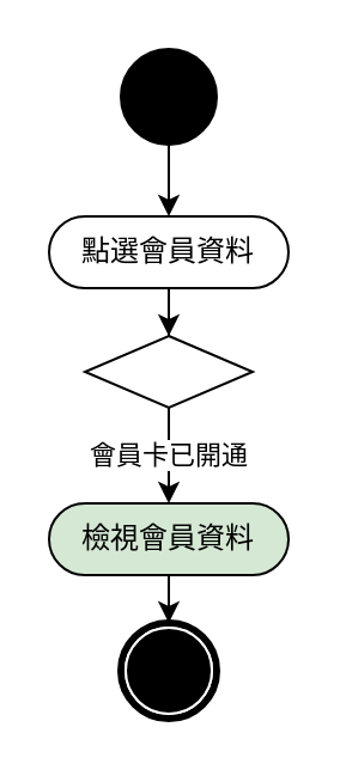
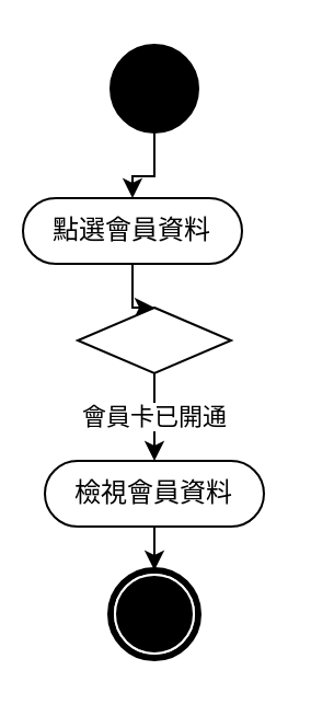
  <mxCell id="0" />
  <mxCell id="1" parent="0" />
  <mxCell id="2" style="edgeStyle=orthogonalEdgeStyle;rounded=0;orthogonalLoop=1;jettySize=auto;html=1;entryX=0.5;entryY=0;entryDx=0;entryDy=0;" parent="1" source="3" target="7" edge="1"><mxGeometry relative="1" as="geometry"><mxPoint x="69.5" y="50" as="targetPoint" /></mxGeometry></mxCell>
  <mxCell id="3" value="" style="ellipse;whiteSpace=wrap;html=1;rounded=0;shadow=0;comic=0;labelBackgroundColor=none;strokeWidth=1;fillColor=#000000;fontFamily=Verdana;fontSize=12;align=center;" parent="1" vertex="1"><mxGeometry x="50" y="20" width="40" height="40" as="geometry" /></mxCell>
  <mxCell id="4" style="edgeStyle=orthogonalEdgeStyle;rounded=0;orthogonalLoop=1;jettySize=auto;html=1;entryX=0.5;entryY=0;entryDx=0;entryDy=0;" parent="1" source="5" target="8" edge="1"><mxGeometry relative="1" as="geometry"><mxPoint x="69.5" y="270" as="targetPoint" /></mxGeometry></mxCell>
- <mxCell id="5" value="檢視會員資料" style="rounded=1;whiteSpace=wrap;html=1;shadow=0;comic=0;labelBackgroundColor=none;strokeWidth=1;fontFamily=Verdana;fontSize=12;align=center;arcSize=50;fillColor=#d5e8d4;" parent="1" vertex="1"><mxGeometry x="20" y="210" width="100" height="30" as="geometry" /></mxCell>
+ <mxCell id="5" value="檢視會員資料" style="rounded=1;whiteSpace=wrap;html=1;shadow=0;comic=0;labelBackgroundColor=none;strokeWidth=1;fontFamily=Verdana;fontSize=12;align=center;arcSize=50;" parent="1" vertex="1"><mxGeometry x="20" y="210" width="100" height="30" as="geometry" /></mxCell>
  <mxCell id="6" style="edgeStyle=orthogonalEdgeStyle;rounded=0;orthogonalLoop=1;jettySize=auto;html=1;entryX=0.5;entryY=0;entryDx=0;entryDy=0;" parent="1" source="7" target="10" edge="1"><mxGeometry relative="1" as="geometry"><mxPoint x="70" y="150" as="targetPoint" /></mxGeometry></mxCell>
- <mxCell id="7" value="點選會員資料" style="rounded=1;whiteSpace=wrap;html=1;shadow=0;comic=0;labelBackgroundColor=none;strokeWidth=1;fontFamily=Verdana;fontSize=12;align=center;arcSize=50;" parent="1" vertex="1"><mxGeometry x="20" y="90" width="100" height="30" as="geometry" /></mxCell>
+ <mxCell id="7" value="點選會員資料" style="rounded=1;whiteSpace=wrap;html=1;shadow=0;comic=0;labelBackgroundColor=none;strokeWidth=1;fontFamily=Verdana;fontSize=12;align=center;arcSize=50;" parent="1" vertex="1"><mxGeometry x="10" y="90" width="100" height="30" as="geometry" /></mxCell>
  <mxCell id="8" value="" style="shape=mxgraph.bpmn.shape;html=1;verticalLabelPosition=bottom;labelBackgroundColor=#ffffff;verticalAlign=top;perimeter=ellipsePerimeter;outline=end;symbol=terminate;rounded=0;shadow=0;comic=0;strokeWidth=1;fontFamily=Verdana;fontSize=12;align=center;" parent="1" vertex="1"><mxGeometry x="50" y="260" width="40" height="40" as="geometry" /></mxCell>
  <mxCell id="9" value="會員卡已開通" style="edgeStyle=orthogonalEdgeStyle;rounded=0;orthogonalLoop=1;jettySize=auto;html=1;entryX=0.5;entryY=0;entryDx=0;entryDy=0;" parent="1" source="10" target="5" edge="1"><mxGeometry relative="1" as="geometry" /></mxCell>
  <mxCell id="10" value="" style="rhombus;whiteSpace=wrap;html=1;" parent="1" vertex="1"><mxGeometry x="35" y="140" width="70" height="30" as="geometry" /></mxCell>
